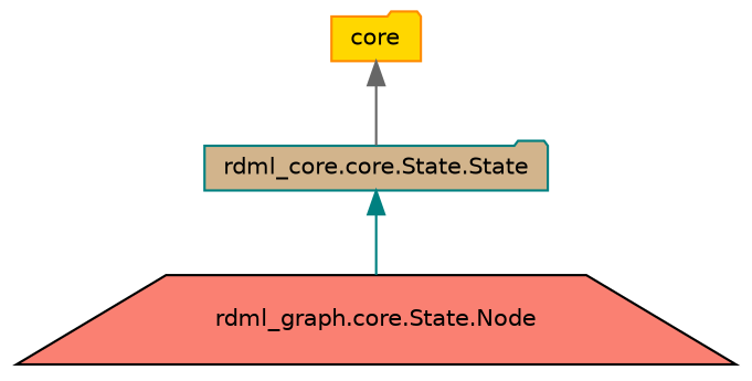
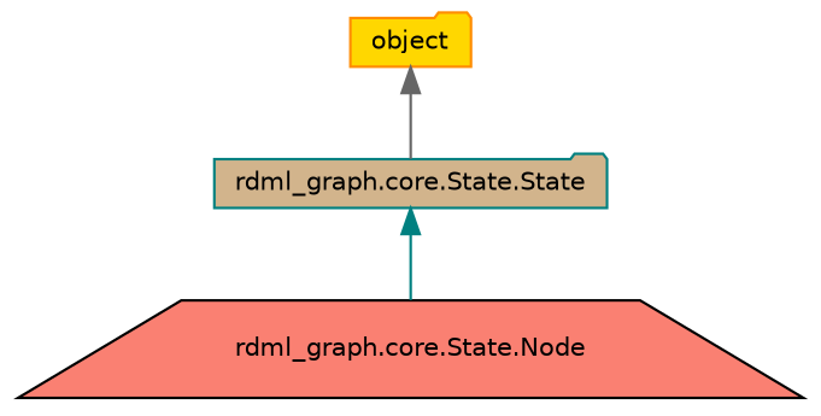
  digraph {
    node [fontname=Helvetica fontsize=10 shape=folder style=filled]
    edge [dir=back fontname=Helvetica fontsize=10 labelfontname=Helvetica labelfontsize=10 style=solid]
    n1 [color=black fillcolor=salmon fontcolor=black height=0.2 label="rdml_graph.core.State.Node" shape=trapezium width=0.4]
-   n2 [color=teal fillcolor=tan height=0.2 label="rdml_core.core.State.State" width=0.4]
-   n3 [color=darkorange fillcolor=gold height=0.2 label=core width=0.4]
+   n2 [color=teal fillcolor=tan height=0.2 label="rdml_graph.core.State.State" width=0.4]
+   n3 [color=darkorange fillcolor=gold height=0.2 label=object width=0.4]
    n2 -> n1 [color=teal]
    n3 -> n2 [color=gray40]
  }
